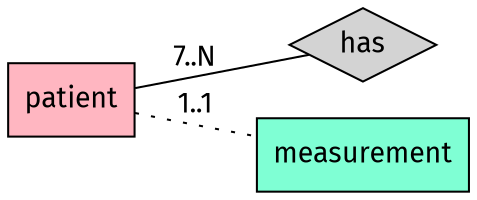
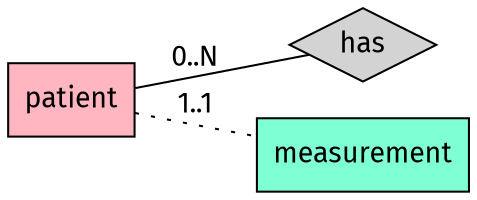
  digraph {
    fontname="Fira Sans"
    rankdir=LR
    node [fontname="Fira Sans" shape=rectangle style=filled]
    edge [dir=none fontname="Fira Sans"]
    patient [fillcolor=lightpink]
    has [fillcolor=lightgrey shape=diamond]
    measurement [fillcolor=aquamarine]
-   patient -> has [label="7..N" style=solid]
+   patient -> has [label="0..N" style=solid]
    patient -> measurement [label="1..1" style=dotted]
  }
